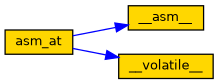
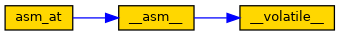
  digraph {
    rankdir=LR
    node [color=black fillcolor=gold fontname=Helvetica fontsize=10 shape=record style=filled]
    edge [color=blue fontname=Helvetica fontsize=10 labelfontname=Helvetica labelfontsize=10 style=solid]
    n1 [fontcolor=black height=0.2 label=asm_at width=0.4]
    n2 [height=0.2 label=__asm__ width=0.4]
    n3 [height=0.2 label=__volatile__ width=0.4]
    n1 -> n2
-   n1 -> n3
+   n2 -> n3
  }
